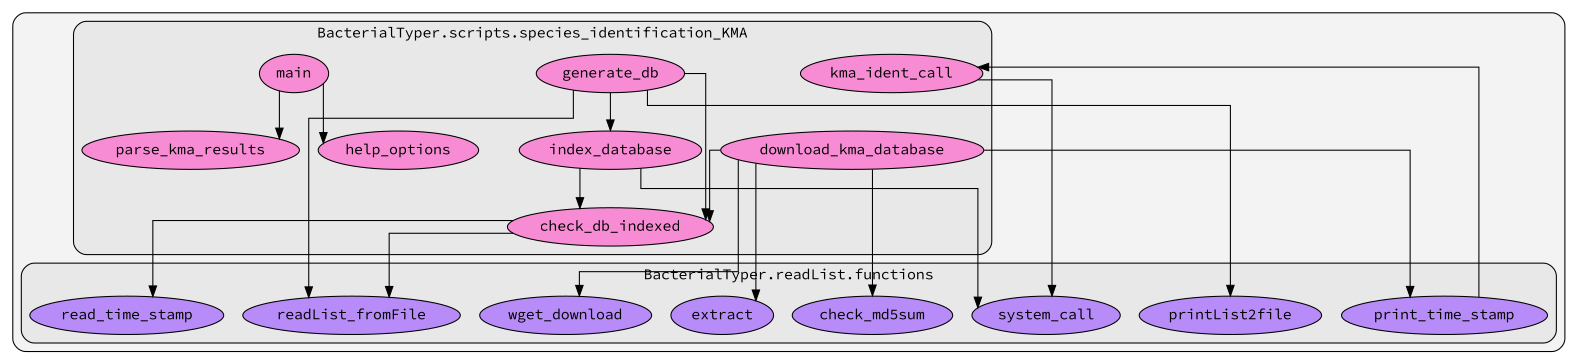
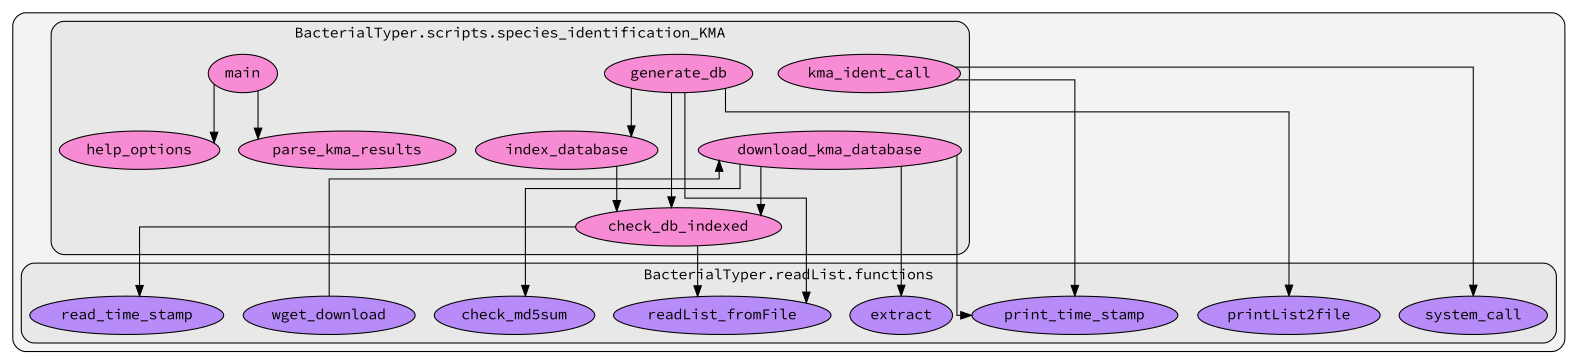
  digraph {
    clusterrank=local
    fontname="Source Code Pro"
    rankdir=TB
    splines=ortho
    node [fillcolor="#a365ffb2" fontcolor="#000000" fontname="Source Code Pro" group=33 style=filled]
    edge [color="#000000" fontname="Source Code Pro" style=solid]
    n1 [label=check_md5sum]
    n2 [label=extract]
    n3 [label=printList2file]
    n4 [label=print_time_stamp]
    n5 [label=readList_fromFile]
    n6 [label=read_time_stamp]
    n7 [label=system_call]
    n8 [label=wget_download]
    n9 [fillcolor="#ff65cbb2" group=40 label=check_db_indexed]
    n10 [fillcolor="#ff65cbb2" group=40 label=download_kma_database]
    n11 [fillcolor="#ff65cbb2" group=40 label=generate_db]
    n12 [fillcolor="#ff65cbb2" group=40 label=help_options]
    n13 [fillcolor="#ff65cbb2" group=40 label=index_database]
    n14 [fillcolor="#ff65cbb2" group=40 label=kma_ident_call]
    n15 [fillcolor="#ff65cbb2" group=40 label=main]
    n16 [fillcolor="#ff65cbb2" group=40 label=parse_kma_results]
    subgraph cluster_1 {
      fillcolor="#80808018"
      style="filled,rounded"
      subgraph cluster_2 {
        fillcolor="#80808018"
        label="BacterialTyper.readList.functions"
        style="filled,rounded"
        n1
        n2
        n3
        n4
        n5
        n6
        n7
        n8
      }
      subgraph cluster_3 {
        fillcolor="#80808018"
        label="BacterialTyper.scripts.species_identification_KMA"
        style="filled,rounded"
        n9
        n10
        n11
        n12
        n13
        n14
        n15
        n16
      }
    }
    n9 -> n5
    n9 -> n6
    n10 -> n1
    n10 -> n2
    n10 -> n4
-   n10 -> n8
+   n8 -> n10
    n10 -> n9
    n11 -> n3
    n11 -> n5
    n11 -> n9
    n11 -> n13
-   n13 -> n7
    n13 -> n9
-   n4 -> n14
+   n14 -> n4
    n14 -> n7
    n15 -> n12
    n15 -> n16
  }
